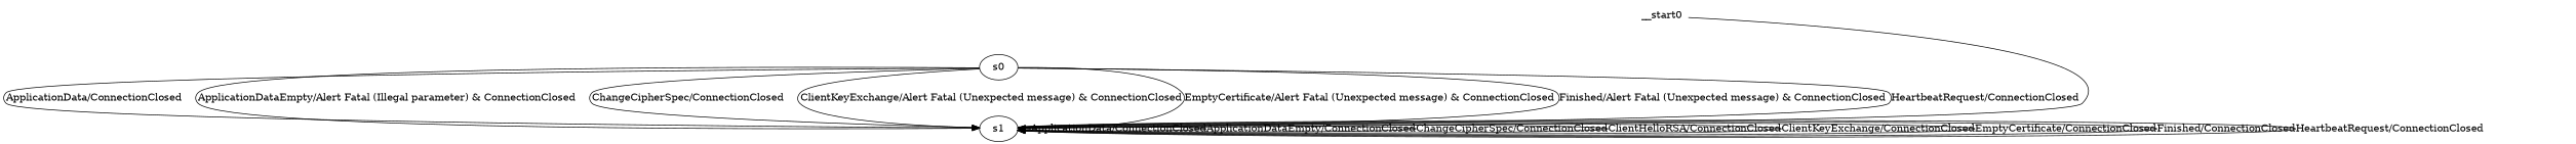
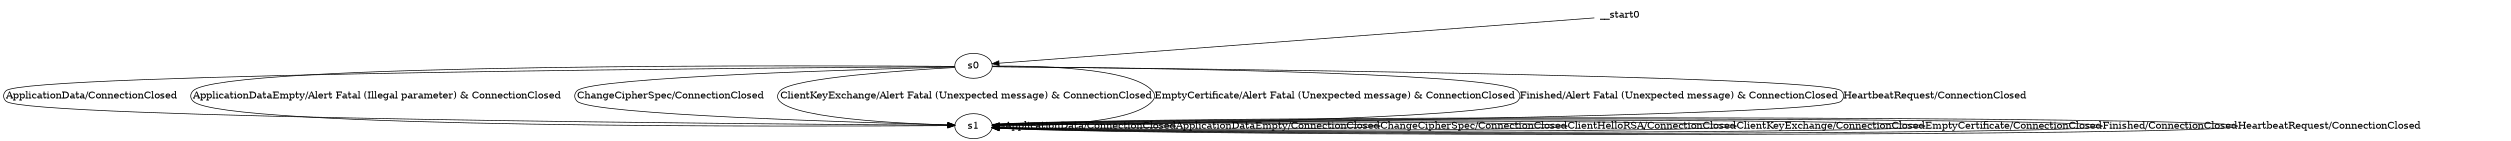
  digraph {
    n1 [label=s0]
    n2 [label=s1]
    __start0 [shape=none]
    n1 -> n2 [label="ApplicationData/ConnectionClosed"]
    n1 -> n2 [label="ApplicationDataEmpty/Alert Fatal (Illegal parameter) & ConnectionClosed"]
    n1 -> n2 [label="ChangeCipherSpec/ConnectionClosed"]
    n1 -> n2 [label="ClientKeyExchange/Alert Fatal (Unexpected message) & ConnectionClosed"]
    n1 -> n2 [label="EmptyCertificate/Alert Fatal (Unexpected message) & ConnectionClosed"]
    n1 -> n2 [label="Finished/Alert Fatal (Unexpected message) & ConnectionClosed"]
    n1 -> n2 [label="HeartbeatRequest/ConnectionClosed"]
    n2 -> n2 [label="ApplicationData/ConnectionClosed"]
    n2 -> n2 [label="ApplicationDataEmpty/ConnectionClosed"]
    n2 -> n2 [label="ChangeCipherSpec/ConnectionClosed"]
    n2 -> n2 [label="ClientHelloRSA/ConnectionClosed"]
    n2 -> n2 [label="ClientKeyExchange/ConnectionClosed"]
    n2 -> n2 [label="EmptyCertificate/ConnectionClosed"]
    n2 -> n2 [label="Finished/ConnectionClosed"]
    n2 -> n2 [label="HeartbeatRequest/ConnectionClosed"]
-   __start0 -> n2
+   __start0 -> n1
  }
